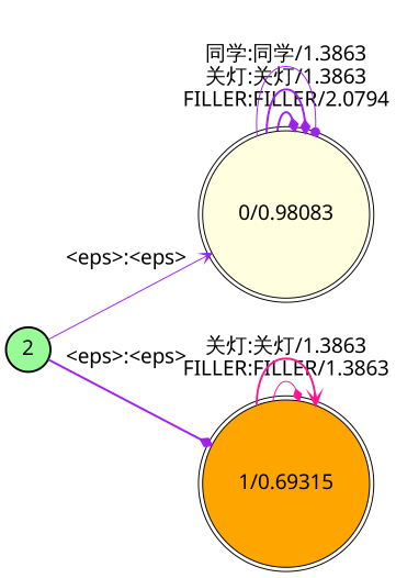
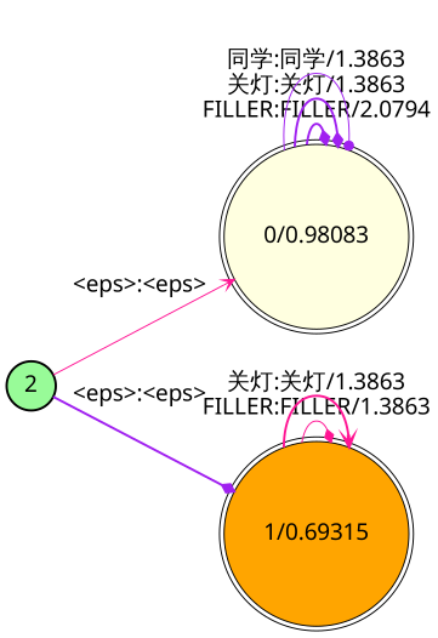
  digraph {
    nodesep=0.25
    rankdir=LR
    ranksep=0.4
    node [fontname="simsun.ttc" fontsize=20 shape=doublecircle style="solid,filled"]
    edge [arrowhead=diamond color=purple fontname="simsun.ttc" fontsize=20 style=bold]
    n1 [fillcolor=palegreen label=2 shape=circle style="bold,filled"]
    n2 [fillcolor=lightyellow label="0/0.98083"]
    n3 [fillcolor=orange label="1/0.69315"]
-   n1 -> n2 [arrowhead=vee label="<eps>:<eps>" style=solid]
+   n1 -> n2 [arrowhead=vee color=deeppink label="<eps>:<eps>" style=solid]
    n1 -> n3 [label="<eps>:<eps>"]
    n2 -> n2 [label="FILLER:FILLER/2.0794"]
    n2 -> n2 [label="关灯:关灯/1.3863"]
    n2 -> n2 [arrowhead=dot label="同学:同学/1.3863" style=solid]
    n3 -> n3 [color=deeppink label="FILLER:FILLER/1.3863" style=solid]
    n3 -> n3 [arrowhead=vee color=deeppink label="关灯:关灯/1.3863"]
  }
